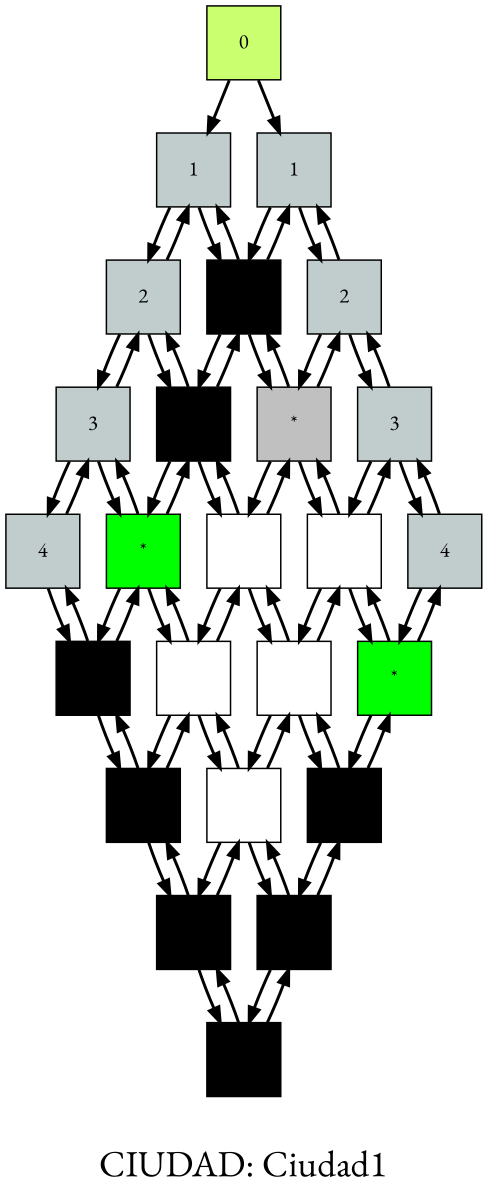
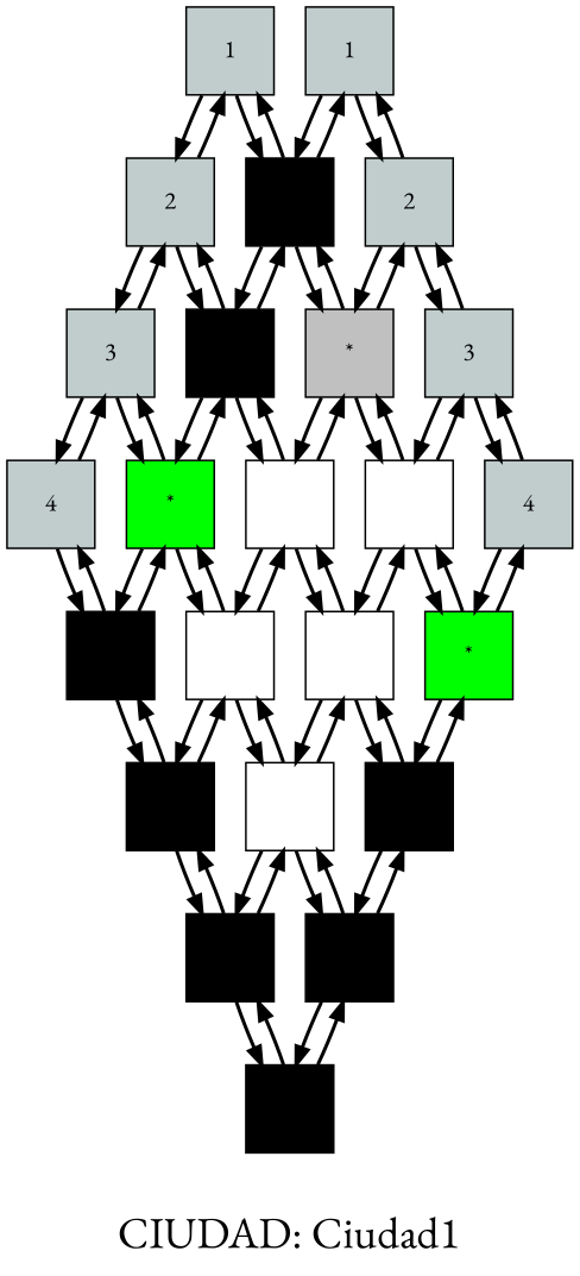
  digraph {
    fontname="EB Garamond"
    fontsize="25pt"
    label="\nCIUDAD: Ciudad1"
    node [fillcolor=azure3 fontname="EB Garamond" shape=box style=filled]
    edge [style=bold fontname="EB Garamond"]
-   n1 [fillcolor=darkolivegreen1 height=0.7 label=0 width=0.7]
    n2 [height=0.7 label=1 width=0.7]
    n3 [height=0.7 label=1 width=0.7]
    n4 [height=0.7 label=2 width=0.7]
    n5 [fillcolor=black height=0.7 label="*" width=0.7]
    n6 [height=0.7 label=3 width=0.7]
    n7 [fillcolor=black height=0.7 label="*" width=0.7]
    n8 [height=0.7 label=4 width=0.7]
    n9 [fillcolor=green height=0.7 label="*" width=0.7]
    n10 [fillcolor=black height=0.7 label="*" width=0.7]
    n11 [height=0.7 label=2 width=0.7]
    n12 [height=0.7 label=3 width=0.7]
    n13 [fillcolor=gray height=0.7 label="*" width=0.7]
    n14 [height=0.7 label=4 width=0.7]
    n15 [fillcolor=white height=0.7 label=" " width=0.7]
    n16 [fillcolor=green height=0.7 label="*" width=0.7]
    n17 [fillcolor=white height=0.7 label=" " width=0.7]
    n18 [fillcolor=white height=0.7 label=" " width=0.7]
    n19 [fillcolor=black height=0.7 label="*" width=0.7]
    n20 [fillcolor=white height=0.7 label=" " width=0.7]
    n21 [fillcolor=white height=0.7 label=" " width=0.7]
    n22 [fillcolor=black height=0.7 label="*" width=0.7]
    n23 [fillcolor=black height=0.7 label="*" width=0.7]
    n24 [fillcolor=black height=0.7 label="*" width=0.7]
    n25 [fillcolor=black height=0.7 label="*" width=0.7]
-   n1 -> n2
-   n1 -> n3
    n2 -> n4
    n2 -> n4 [dir=back]
    n2 -> n5
    n2 -> n5 [dir=back]
    n3 -> n5
    n3 -> n5 [dir=back]
    n3 -> n11
    n3 -> n11 [dir=back]
    n4 -> n6
    n4 -> n6 [dir=back]
    n4 -> n7
    n4 -> n7 [dir=back]
    n5 -> n7
    n5 -> n7 [dir=back]
    n5 -> n13
    n5 -> n13 [dir=back]
    n6 -> n8
    n6 -> n8 [dir=back]
    n6 -> n9
    n6 -> n9 [dir=back]
    n7 -> n9
    n7 -> n9 [dir=back]
    n7 -> n17
    n7 -> n17 [dir=back]
    n8 -> n10
    n8 -> n10 [dir=back]
    n9 -> n10
    n9 -> n10 [dir=back]
    n9 -> n20
    n9 -> n20 [dir=back]
    n10 -> n23
    n10 -> n23 [dir=back]
    n11 -> n12
    n11 -> n12 [dir=back]
    n11 -> n13
    n11 -> n13 [dir=back]
    n12 -> n14
    n12 -> n14 [dir=back]
    n12 -> n15
    n12 -> n15 [dir=back]
    n13 -> n15
    n13 -> n15 [dir=back]
    n13 -> n17
    n13 -> n17 [dir=back]
    n14 -> n16
    n14 -> n16 [dir=back]
    n15 -> n16
    n15 -> n16 [dir=back]
    n15 -> n18
    n15 -> n18 [dir=back]
    n16 -> n19
    n16 -> n19 [dir=back]
    n17 -> n18
    n17 -> n18 [dir=back]
    n17 -> n20
    n17 -> n20 [dir=back]
    n18 -> n19
    n18 -> n19 [dir=back]
    n18 -> n21
    n18 -> n21 [dir=back]
    n19 -> n22
    n19 -> n22 [dir=back]
    n20 -> n21
    n20 -> n21 [dir=back]
    n20 -> n23
    n20 -> n23 [dir=back]
    n21 -> n22
    n21 -> n22 [dir=back]
    n21 -> n24
    n21 -> n24 [dir=back]
    n22 -> n25
    n22 -> n25 [dir=back]
    n23 -> n24
    n23 -> n24 [dir=back]
    n24 -> n25
    n24 -> n25 [dir=back]
  }
